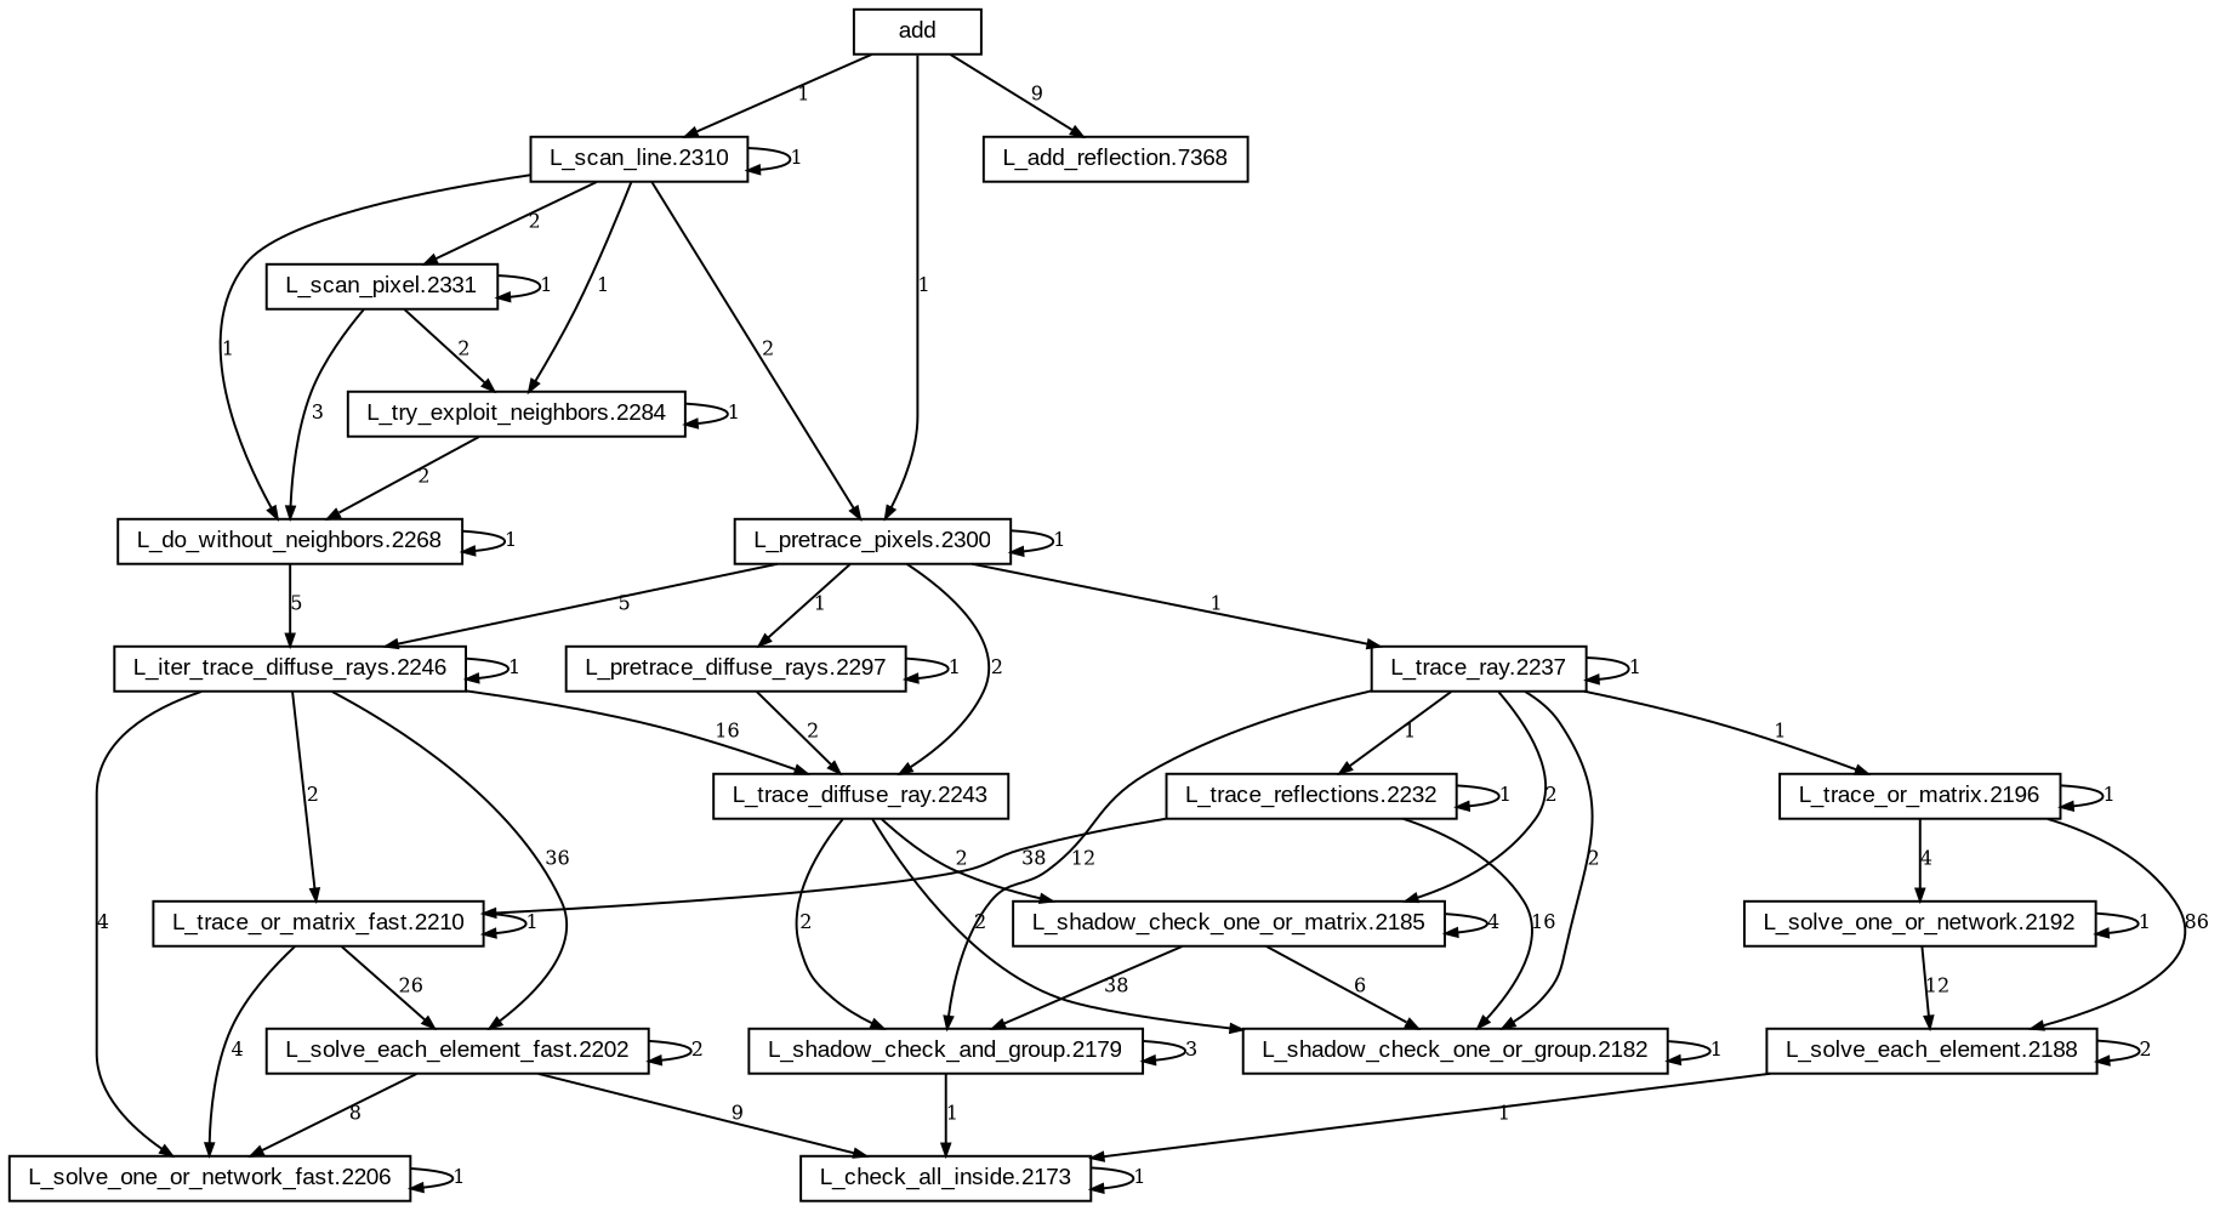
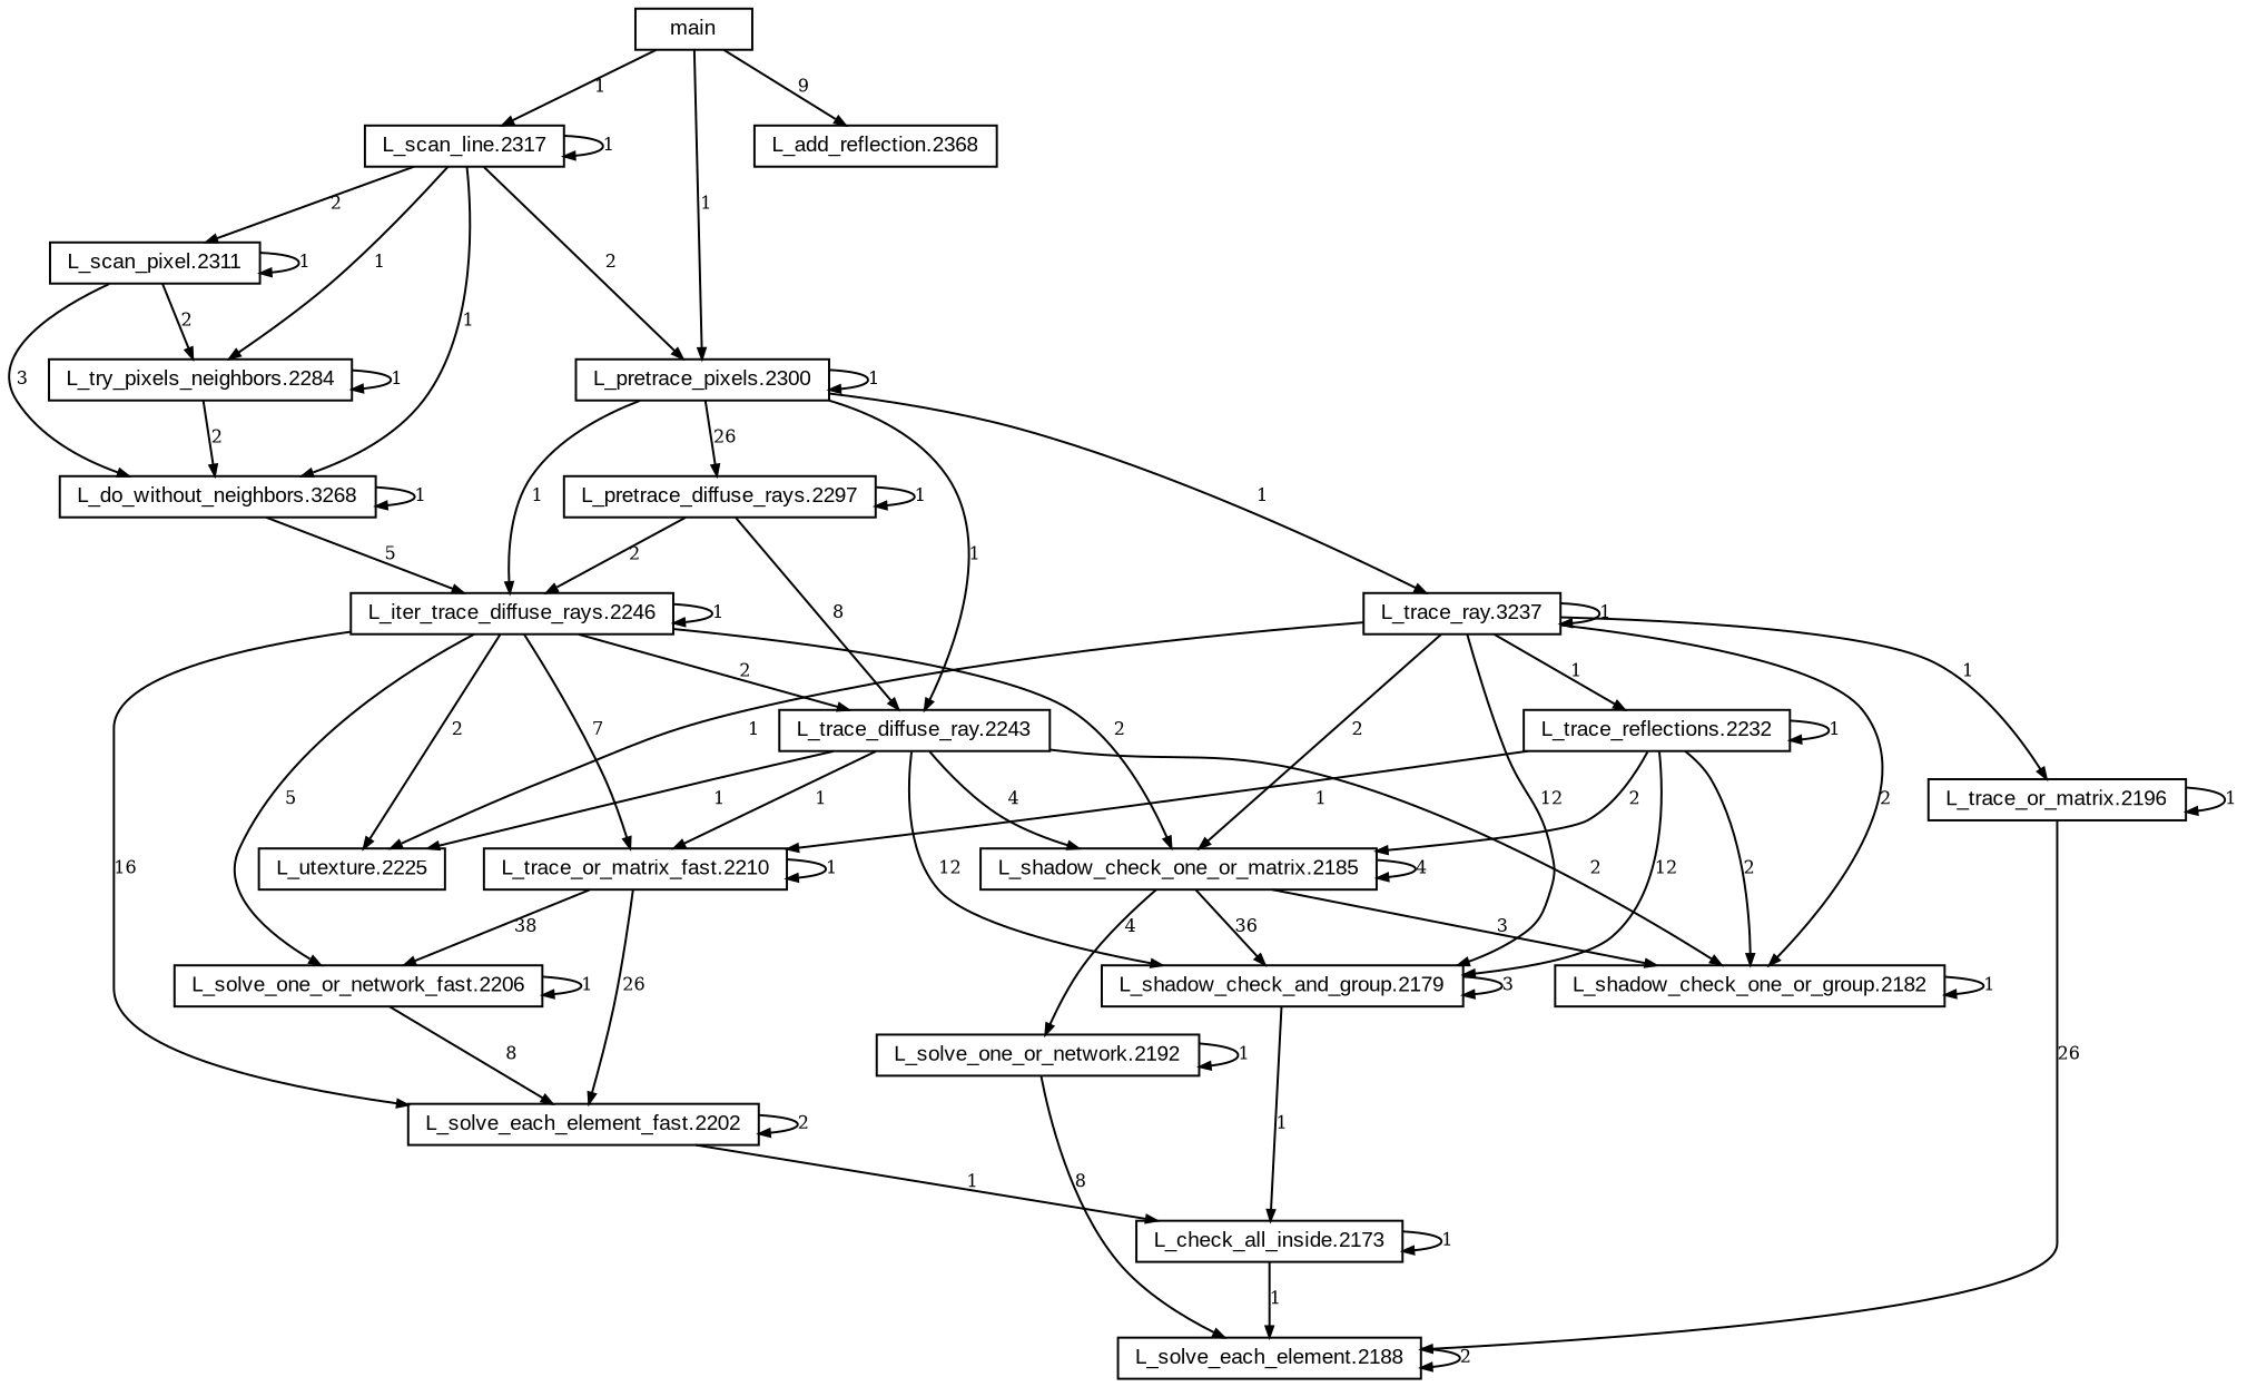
  digraph {
    nodesep=0.25
    ranksep=0.35
    node [fontname=ARIAL fontsize=10 shape=box]
    edge [arrowsize=0.5 fontsize=8]
-   main [height=0.15 label=add]
-   "L_scan_line.2317" [height=0.15 label="L_scan_line.2310"]
+   main [height=0.15]
+   "L_scan_line.2317" [height=0.15]
    "L_pretrace_pixels.2300" [height=0.15]
-   "L_add_reflection.2368" [height=0.15 label="L_add_reflection.7368"]
-   "L_do_without_neighbors.2268" [height=0.15]
-   "L_try_exploit_neighbors.2284" [height=0.15]
-   "L_scan_pixel.2311" [height=0.15 label="L_scan_pixel.2331"]
-   "L_trace_ray.2237" [height=0.15]
+   "L_add_reflection.2368" [height=0.15]
+   "L_do_without_neighbors.2268" [height=0.15 label="L_do_without_neighbors.3268"]
+   "L_try_exploit_neighbors.2284" [height=0.15 label="L_try_pixels_neighbors.2284"]
+   "L_scan_pixel.2311" [height=0.15]
+   "L_trace_ray.2237" [height=0.15 label="L_trace_ray.3237"]
    "L_trace_diffuse_ray.2243" [height=0.15]
    "L_iter_trace_diffuse_rays.2246" [height=0.15]
    "L_pretrace_diffuse_rays.2297" [height=0.15]
    "L_shadow_check_and_group.2179" [height=0.15]
    "L_shadow_check_one_or_group.2182" [height=0.15]
    "L_shadow_check_one_or_matrix.2185" [height=0.15]
    "L_trace_or_matrix.2196" [height=0.15]
    "L_trace_reflections.2232" [height=0.15]
+   "L_utexture.2225" [height=0.15]
    "L_trace_or_matrix_fast.2210" [height=0.15]
    "L_solve_each_element_fast.2202" [height=0.15]
    "L_solve_one_or_network_fast.2206" [height=0.15]
    "L_check_all_inside.2173" [height=0.15]
    "L_solve_each_element.2188" [height=0.15]
    "L_solve_one_or_network.2192" [height=0.15]
    main -> "L_scan_line.2317" [label=1]
    main -> "L_pretrace_pixels.2300" [label=1]
    main -> "L_add_reflection.2368" [label=9]
    "L_scan_line.2317" -> "L_scan_line.2317" [label=1]
    "L_scan_line.2317" -> "L_pretrace_pixels.2300" [label=2]
    "L_scan_line.2317" -> "L_do_without_neighbors.2268" [label=1]
    "L_scan_line.2317" -> "L_try_exploit_neighbors.2284" [label=1]
    "L_scan_line.2317" -> "L_scan_pixel.2311" [label=2]
    "L_pretrace_pixels.2300" -> "L_pretrace_pixels.2300" [label=1]
    "L_pretrace_pixels.2300" -> "L_trace_ray.2237" [label=1]
-   "L_pretrace_pixels.2300" -> "L_trace_diffuse_ray.2243" [label=2]
-   "L_pretrace_pixels.2300" -> "L_iter_trace_diffuse_rays.2246" [label=5]
-   "L_pretrace_pixels.2300" -> "L_pretrace_diffuse_rays.2297" [label=1]
+   "L_pretrace_pixels.2300" -> "L_trace_diffuse_ray.2243" [label=1]
+   "L_pretrace_pixels.2300" -> "L_iter_trace_diffuse_rays.2246" [label=1]
+   "L_pretrace_pixels.2300" -> "L_pretrace_diffuse_rays.2297" [label=26]
    "L_do_without_neighbors.2268" -> "L_do_without_neighbors.2268" [label=1]
    "L_do_without_neighbors.2268" -> "L_iter_trace_diffuse_rays.2246" [label=5]
    "L_try_exploit_neighbors.2284" -> "L_do_without_neighbors.2268" [label=2]
    "L_try_exploit_neighbors.2284" -> "L_try_exploit_neighbors.2284" [label=1]
    "L_scan_pixel.2311" -> "L_do_without_neighbors.2268" [label=3]
    "L_scan_pixel.2311" -> "L_try_exploit_neighbors.2284" [label=2]
    "L_scan_pixel.2311" -> "L_scan_pixel.2311" [label=1]
    "L_trace_ray.2237" -> "L_trace_ray.2237" [label=1]
    "L_trace_ray.2237" -> "L_shadow_check_and_group.2179" [label=12]
    "L_trace_ray.2237" -> "L_shadow_check_one_or_group.2182" [label=2]
    "L_trace_ray.2237" -> "L_shadow_check_one_or_matrix.2185" [label=2]
    "L_trace_ray.2237" -> "L_trace_or_matrix.2196" [label=1]
    "L_trace_ray.2237" -> "L_trace_reflections.2232" [label=1]
-   "L_trace_diffuse_ray.2243" -> "L_shadow_check_and_group.2179" [label=2]
+   "L_trace_ray.2237" -> "L_utexture.2225" [label=1]
+   "L_trace_diffuse_ray.2243" -> "L_shadow_check_and_group.2179" [label=12]
    "L_trace_diffuse_ray.2243" -> "L_shadow_check_one_or_group.2182" [label=2]
-   "L_trace_diffuse_ray.2243" -> "L_shadow_check_one_or_matrix.2185" [label=2]
-   "L_iter_trace_diffuse_rays.2246" -> "L_trace_diffuse_ray.2243" [label=16]
+   "L_trace_diffuse_ray.2243" -> "L_shadow_check_one_or_matrix.2185" [label=4]
+   "L_trace_diffuse_ray.2243" -> "L_utexture.2225" [label=1]
+   "L_trace_diffuse_ray.2243" -> "L_trace_or_matrix_fast.2210" [label=1]
+   "L_iter_trace_diffuse_rays.2246" -> "L_trace_diffuse_ray.2243" [label=2]
    "L_iter_trace_diffuse_rays.2246" -> "L_iter_trace_diffuse_rays.2246" [label=1]
-   "L_iter_trace_diffuse_rays.2246" -> "L_trace_or_matrix_fast.2210" [label=2]
-   "L_iter_trace_diffuse_rays.2246" -> "L_solve_each_element_fast.2202" [label=36]
-   "L_iter_trace_diffuse_rays.2246" -> "L_solve_one_or_network_fast.2206" [label=4]
-   "L_pretrace_diffuse_rays.2297" -> "L_trace_diffuse_ray.2243" [label=2]
+   "L_iter_trace_diffuse_rays.2246" -> "L_shadow_check_one_or_matrix.2185" [label=2]
+   "L_iter_trace_diffuse_rays.2246" -> "L_utexture.2225" [label=2]
+   "L_iter_trace_diffuse_rays.2246" -> "L_trace_or_matrix_fast.2210" [label=7]
+   "L_iter_trace_diffuse_rays.2246" -> "L_solve_each_element_fast.2202" [label=16]
+   "L_iter_trace_diffuse_rays.2246" -> "L_solve_one_or_network_fast.2206" [label=5]
+   "L_pretrace_diffuse_rays.2297" -> "L_trace_diffuse_ray.2243" [label=8]
+   "L_pretrace_diffuse_rays.2297" -> "L_iter_trace_diffuse_rays.2246" [label=2]
    "L_pretrace_diffuse_rays.2297" -> "L_pretrace_diffuse_rays.2297" [label=1]
    "L_shadow_check_and_group.2179" -> "L_shadow_check_and_group.2179" [label=3]
    "L_shadow_check_and_group.2179" -> "L_check_all_inside.2173" [label=1]
    "L_shadow_check_one_or_group.2182" -> "L_shadow_check_one_or_group.2182" [label=1]
-   "L_shadow_check_one_or_matrix.2185" -> "L_shadow_check_and_group.2179" [label=38]
-   "L_shadow_check_one_or_matrix.2185" -> "L_shadow_check_one_or_group.2182" [label=6]
+   "L_shadow_check_one_or_matrix.2185" -> "L_shadow_check_and_group.2179" [label=36]
+   "L_shadow_check_one_or_matrix.2185" -> "L_shadow_check_one_or_group.2182" [label=3]
    "L_shadow_check_one_or_matrix.2185" -> "L_shadow_check_one_or_matrix.2185" [label=4]
    "L_trace_or_matrix.2196" -> "L_trace_or_matrix.2196" [label=1]
-   "L_trace_or_matrix.2196" -> "L_solve_each_element.2188" [label=86]
-   "L_trace_or_matrix.2196" -> "L_solve_one_or_network.2192" [label=4]
-   "L_trace_reflections.2232" -> "L_shadow_check_one_or_group.2182" [label=16]
+   "L_trace_or_matrix.2196" -> "L_solve_each_element.2188" [label=26]
+   "L_shadow_check_one_or_matrix.2185" -> "L_solve_one_or_network.2192" [label=4]
+   "L_trace_reflections.2232" -> "L_shadow_check_and_group.2179" [label=12]
+   "L_trace_reflections.2232" -> "L_shadow_check_one_or_group.2182" [label=2]
+   "L_trace_reflections.2232" -> "L_shadow_check_one_or_matrix.2185" [label=2]
    "L_trace_reflections.2232" -> "L_trace_reflections.2232" [label=1]
-   "L_trace_reflections.2232" -> "L_trace_or_matrix_fast.2210" [label=38]
+   "L_trace_reflections.2232" -> "L_trace_or_matrix_fast.2210" [label=1]
    "L_trace_or_matrix_fast.2210" -> "L_trace_or_matrix_fast.2210" [label=1]
    "L_trace_or_matrix_fast.2210" -> "L_solve_each_element_fast.2202" [label=26]
-   "L_trace_or_matrix_fast.2210" -> "L_solve_one_or_network_fast.2206" [label=4]
+   "L_trace_or_matrix_fast.2210" -> "L_solve_one_or_network_fast.2206" [label=38]
    "L_solve_each_element_fast.2202" -> "L_solve_each_element_fast.2202" [label=2]
-   "L_solve_each_element_fast.2202" -> "L_check_all_inside.2173" [label=9]
-   "L_solve_each_element_fast.2202" -> "L_solve_one_or_network_fast.2206" [label=8]
+   "L_solve_each_element_fast.2202" -> "L_check_all_inside.2173" [label=1]
+   "L_solve_one_or_network_fast.2206" -> "L_solve_each_element_fast.2202" [label=8]
    "L_solve_one_or_network_fast.2206" -> "L_solve_one_or_network_fast.2206" [label=1]
    "L_check_all_inside.2173" -> "L_check_all_inside.2173" [label=1]
-   "L_solve_each_element.2188" -> "L_check_all_inside.2173" [label=1]
+   "L_check_all_inside.2173" -> "L_solve_each_element.2188" [label=1]
    "L_solve_each_element.2188" -> "L_solve_each_element.2188" [label=2]
-   "L_solve_one_or_network.2192" -> "L_solve_each_element.2188" [label=12]
+   "L_solve_one_or_network.2192" -> "L_solve_each_element.2188" [label=8]
    "L_solve_one_or_network.2192" -> "L_solve_one_or_network.2192" [label=1]
  }
